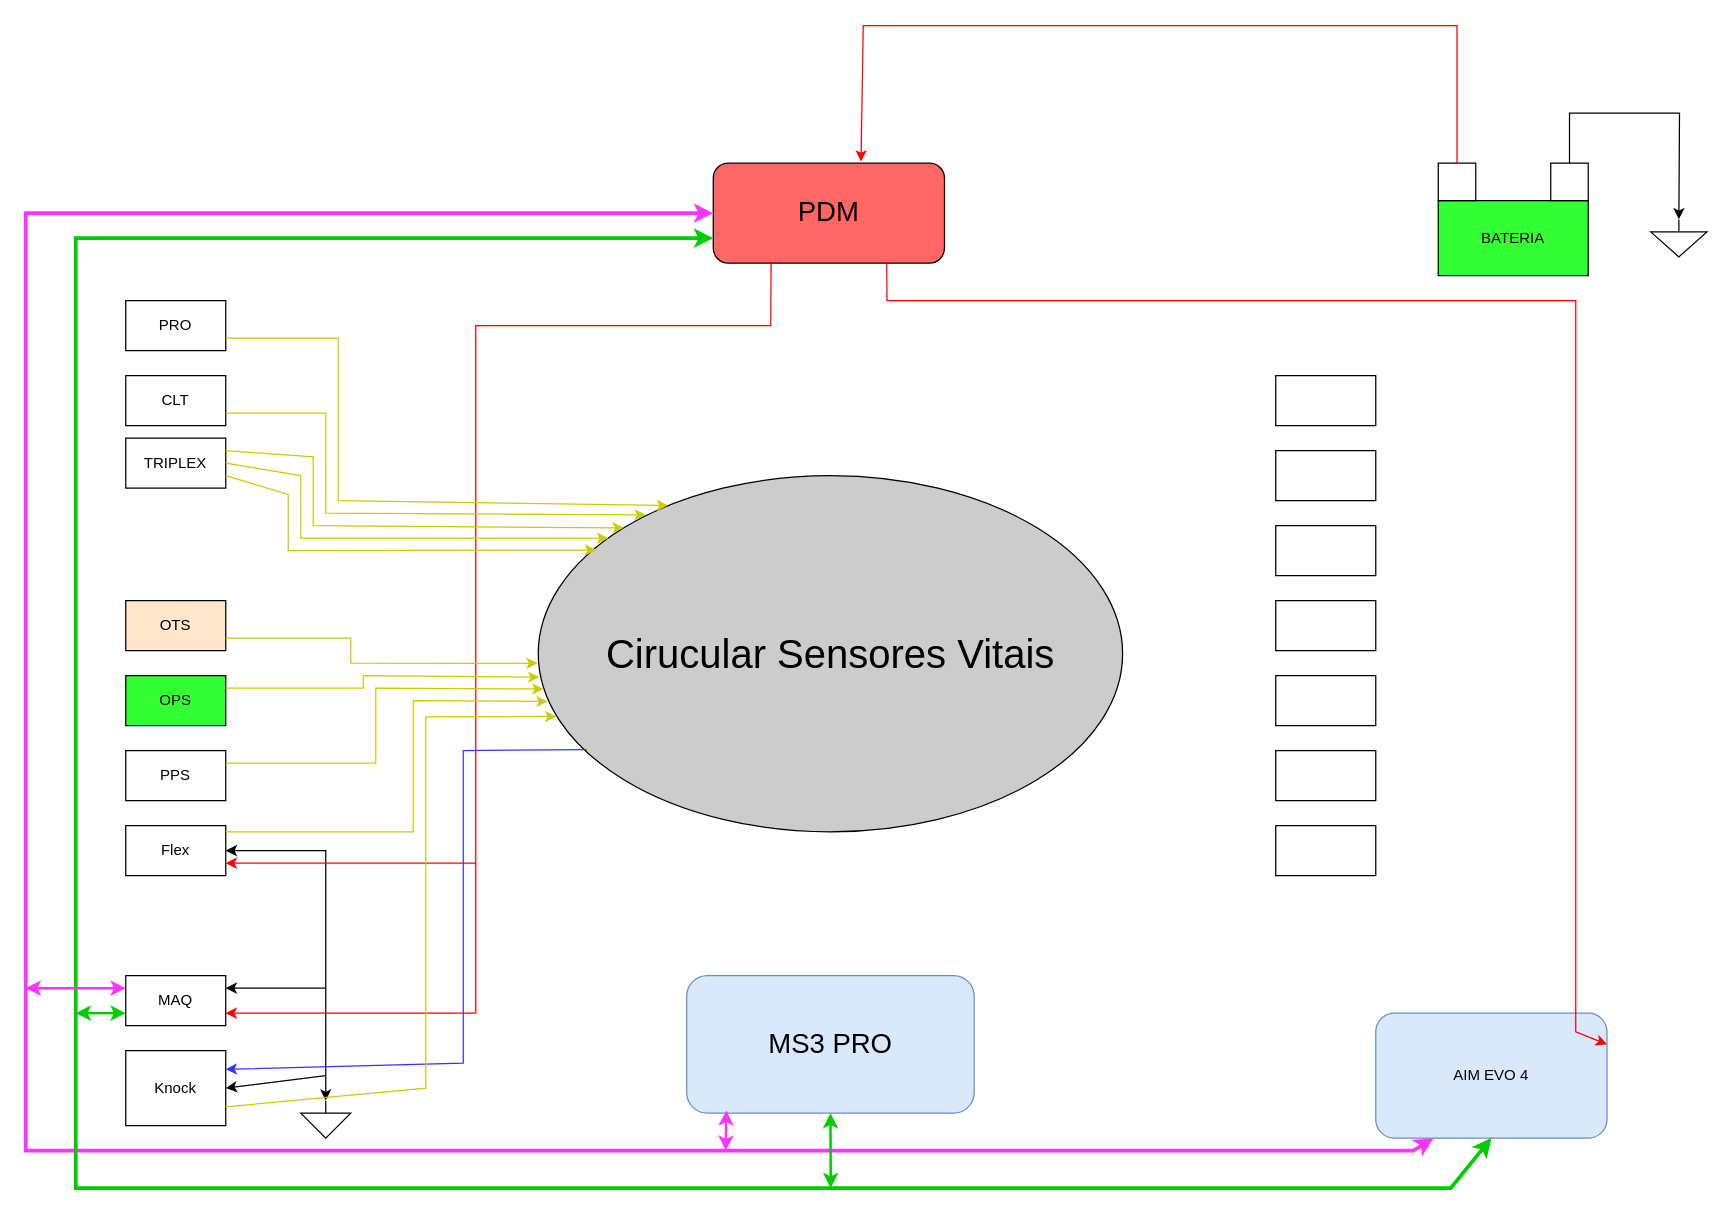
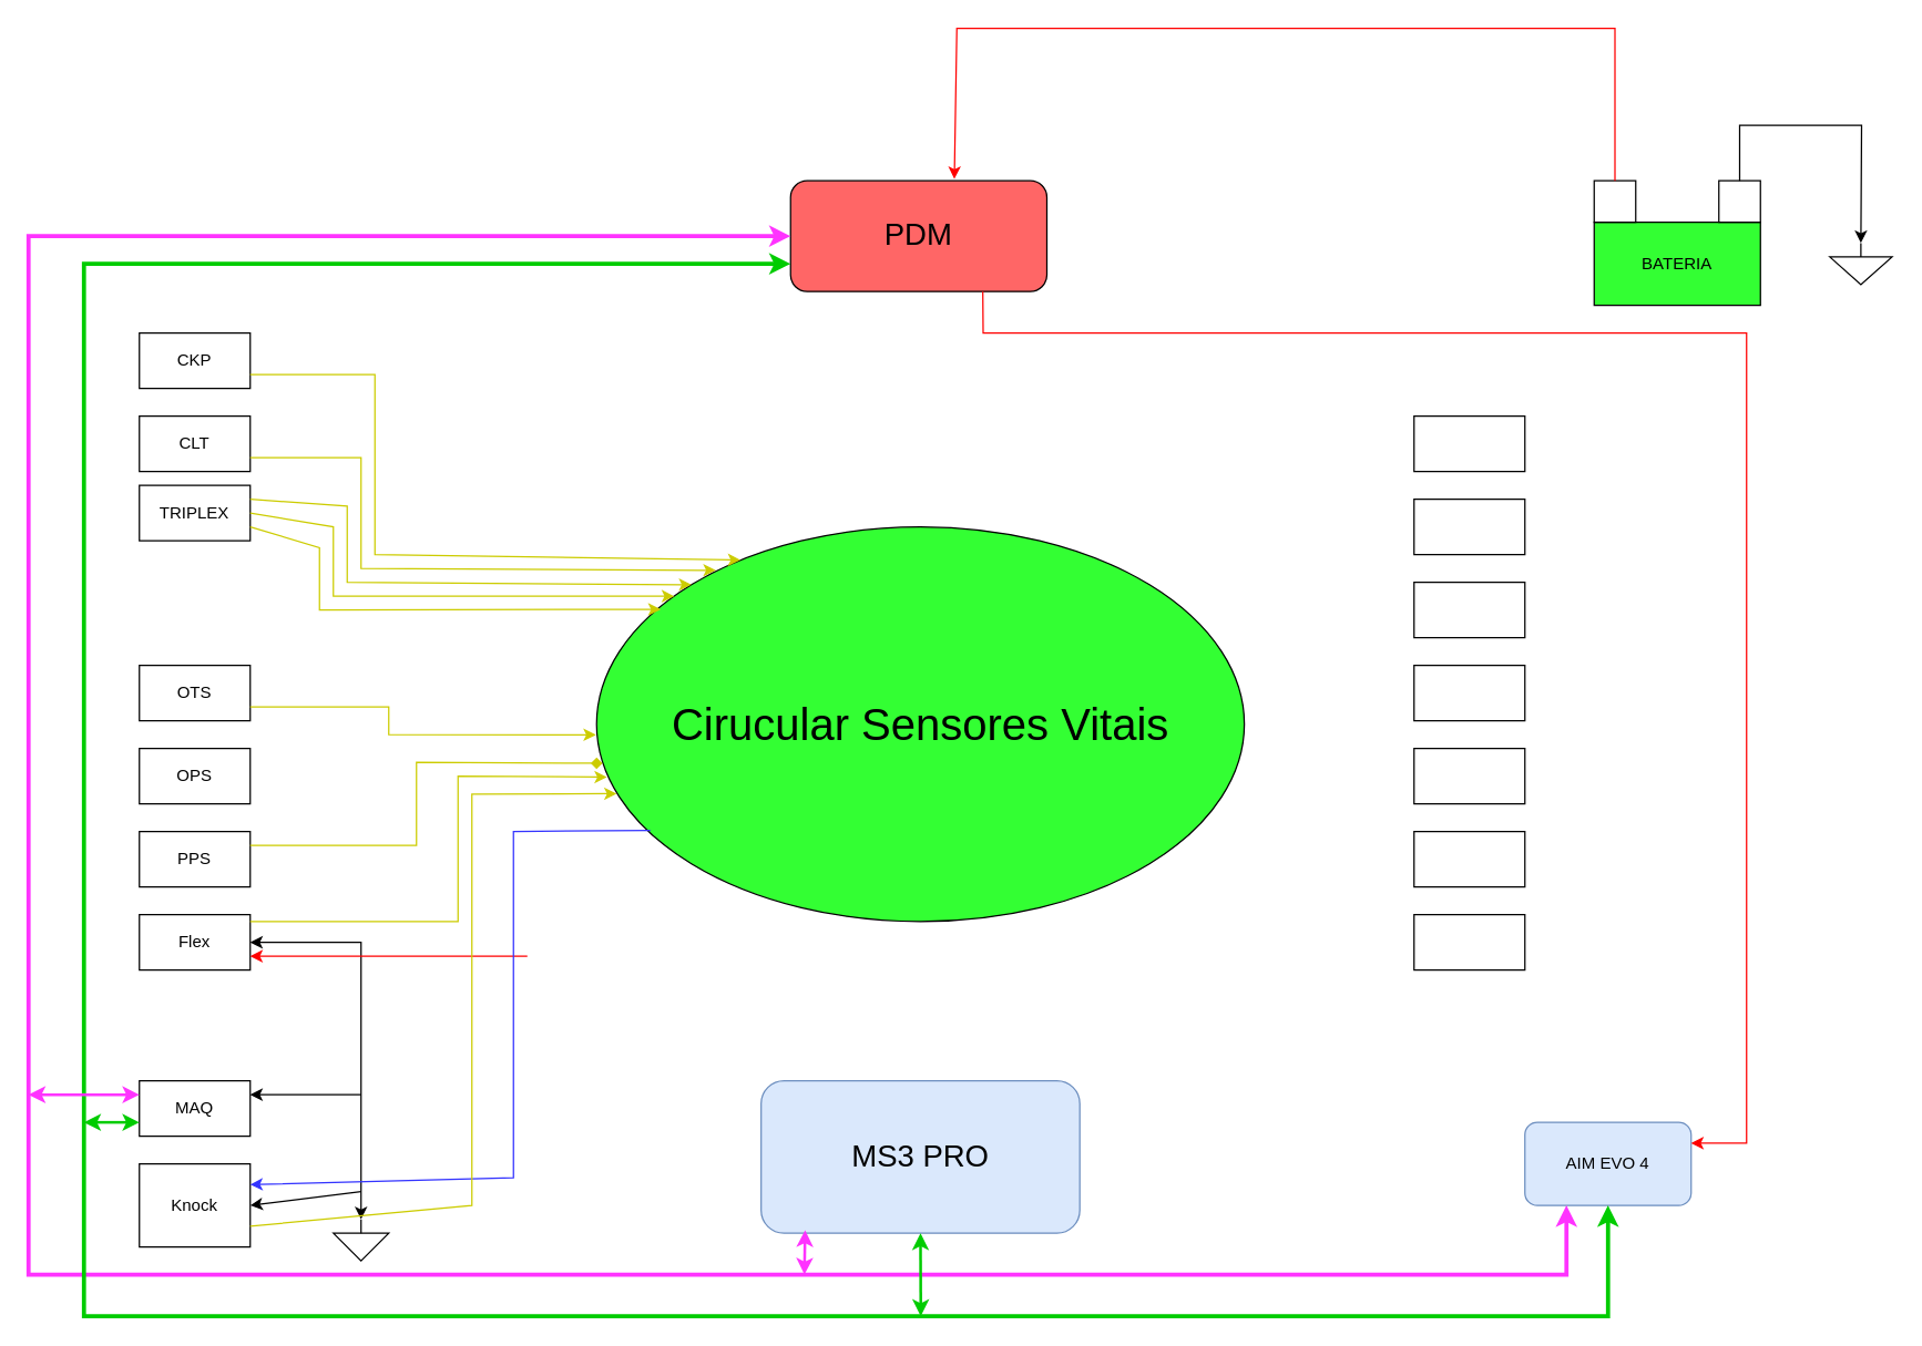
  <mxCell id="0" />
  <mxCell id="1" parent="0" />
  <mxCell id="2" value="BATERIA" style="rounded=0;whiteSpace=wrap;html=1;fillColor=#33FF33;" vertex="1" parent="1"><mxGeometry x="1150" y="160" width="120" height="60" as="geometry" /></mxCell>
  <mxCell id="3" value="" style="rounded=0;whiteSpace=wrap;html=1;" vertex="1" parent="1"><mxGeometry x="1150" y="130" width="30" height="30" as="geometry" /></mxCell>
  <mxCell id="4" value="" style="rounded=0;whiteSpace=wrap;html=1;" vertex="1" parent="1"><mxGeometry x="1240" y="130" width="30" height="30" as="geometry" /></mxCell>
  <mxCell id="5" value="" style="endArrow=classic;html=1;rounded=0;entryX=0.5;entryY=0;entryDx=0;entryDy=0;entryPerimeter=0;exitX=0.5;exitY=0;exitDx=0;exitDy=0;" edge="1" parent="1" source="4" target="6"><mxGeometry width="50" height="50" relative="1" as="geometry"><mxPoint x="1040" y="350" as="sourcePoint" /><mxPoint x="1090" y="300" as="targetPoint" /><Array as="points"><mxPoint x="1255" y="90" /><mxPoint x="1343" y="90" /></Array></mxGeometry></mxCell>
  <mxCell id="6" value="" style="pointerEvents=1;verticalLabelPosition=bottom;shadow=0;dashed=0;align=center;html=1;verticalAlign=top;shape=mxgraph.electrical.signal_sources.signal_ground;" vertex="1" parent="1"><mxGeometry x="1320" y="175" width="45" height="30" as="geometry" /></mxCell>
  <mxCell id="7" value="&lt;font style=&quot;font-size: 22px;&quot;&gt;PDM&lt;/font&gt;" style="rounded=1;whiteSpace=wrap;html=1;fillColor=#FF6666;" vertex="1" parent="1"><mxGeometry x="570" y="130" width="185" height="80" as="geometry" /></mxCell>
  <mxCell id="8" value="" style="endArrow=classic;html=1;rounded=0;exitX=0.5;exitY=0;exitDx=0;exitDy=0;entryX=0.639;entryY=-0.016;entryDx=0;entryDy=0;entryPerimeter=0;strokeColor=#FF0000;" edge="1" parent="1" source="3" target="7"><mxGeometry width="50" height="50" relative="1" as="geometry"><mxPoint x="880" y="220" as="sourcePoint" /><mxPoint x="930" y="170" as="targetPoint" /><Array as="points"><mxPoint x="1165" y="20" /><mxPoint x="690" y="20" /></Array></mxGeometry></mxCell>
- <mxCell id="9" value="AIM EVO 4" style="rounded=1;whiteSpace=wrap;html=1;fillColor=#dae8fc;strokeColor=#6c8ebf;" vertex="1" parent="1"><mxGeometry x="1100" y="810" width="185" height="100" as="geometry" /></mxCell>
+ <mxCell id="9" value="AIM EVO 4" style="rounded=1;whiteSpace=wrap;html=1;fillColor=#dae8fc;strokeColor=#6c8ebf;" vertex="1" parent="1"><mxGeometry x="1100" y="810" width="120" height="60" as="geometry" /></mxCell>
  <mxCell id="10" value="&lt;font style=&quot;font-size: 22px;&quot;&gt;MS3 PRO&lt;/font&gt;" style="rounded=1;whiteSpace=wrap;html=1;fillColor=#dae8fc;strokeColor=#6c8ebf;" vertex="1" parent="1"><mxGeometry x="548.75" y="780" width="230" height="110" as="geometry" /></mxCell>
- <mxCell id="11" value="&lt;font style=&quot;font-size: 32px;&quot;&gt;Cirucular Sensores Vitais&lt;/font&gt;" style="ellipse;whiteSpace=wrap;html=1;fillColor=#CCCCCC;" vertex="1" parent="1"><mxGeometry x="430" y="380" width="467.5" height="285" as="geometry" /></mxCell>
- <mxCell id="12" value="PRO" style="rounded=0;whiteSpace=wrap;html=1;" vertex="1" parent="1"><mxGeometry x="100" y="240" width="80" height="40" as="geometry" /></mxCell>
+ <mxCell id="11" value="&lt;font style=&quot;font-size: 32px;&quot;&gt;Cirucular Sensores Vitais&lt;/font&gt;" style="ellipse;whiteSpace=wrap;html=1;fillColor=#33ff33;" vertex="1" parent="1"><mxGeometry x="430" y="380" width="467.5" height="285" as="geometry" /></mxCell>
+ <mxCell id="12" value="CKP" style="rounded=0;whiteSpace=wrap;html=1;" vertex="1" parent="1"><mxGeometry x="100" y="240" width="80" height="40" as="geometry" /></mxCell>
  <mxCell id="13" value="CLT" style="rounded=0;whiteSpace=wrap;html=1;" vertex="1" parent="1"><mxGeometry x="100" y="300" width="80" height="40" as="geometry" /></mxCell>
  <mxCell id="14" value="TRIPLEX" style="rounded=0;whiteSpace=wrap;html=1;" vertex="1" parent="1"><mxGeometry x="100" y="350" width="80" height="40" as="geometry" /></mxCell>
- <mxCell id="15" value="OTS" style="rounded=0;whiteSpace=wrap;html=1;fillColor=#ffe6cc;" vertex="1" parent="1"><mxGeometry x="100" y="480" width="80" height="40" as="geometry" /></mxCell>
- <mxCell id="16" value="OPS" style="rounded=0;whiteSpace=wrap;html=1;fillColor=#33ff33;" vertex="1" parent="1"><mxGeometry x="100" y="540" width="80" height="40" as="geometry" /></mxCell>
+ <mxCell id="15" value="OTS" style="rounded=0;whiteSpace=wrap;html=1;" vertex="1" parent="1"><mxGeometry x="100" y="480" width="80" height="40" as="geometry" /></mxCell>
+ <mxCell id="16" value="OPS" style="rounded=0;whiteSpace=wrap;html=1;" vertex="1" parent="1"><mxGeometry x="100" y="540" width="80" height="40" as="geometry" /></mxCell>
  <mxCell id="17" value="PPS" style="rounded=0;whiteSpace=wrap;html=1;" vertex="1" parent="1"><mxGeometry x="100" y="600" width="80" height="40" as="geometry" /></mxCell>
  <mxCell id="18" value="Flex" style="rounded=0;whiteSpace=wrap;html=1;" vertex="1" parent="1"><mxGeometry x="100" y="660" width="80" height="40" as="geometry" /></mxCell>
  <mxCell id="19" value="MAQ" style="rounded=0;whiteSpace=wrap;html=1;" vertex="1" parent="1"><mxGeometry x="100" y="780" width="80" height="40" as="geometry" /></mxCell>
  <mxCell id="20" value="Knock" style="rounded=0;whiteSpace=wrap;html=1;" vertex="1" parent="1"><mxGeometry x="100" y="840" width="80" height="60" as="geometry" /></mxCell>
  <mxCell id="21" value="" style="rounded=0;whiteSpace=wrap;html=1;" vertex="1" parent="1"><mxGeometry x="1020" y="300" width="80" height="40" as="geometry" /></mxCell>
  <mxCell id="22" value="" style="rounded=0;whiteSpace=wrap;html=1;" vertex="1" parent="1"><mxGeometry x="1020" y="360" width="80" height="40" as="geometry" /></mxCell>
  <mxCell id="23" value="" style="rounded=0;whiteSpace=wrap;html=1;" vertex="1" parent="1"><mxGeometry x="1020" y="420" width="80" height="40" as="geometry" /></mxCell>
  <mxCell id="24" value="" style="rounded=0;whiteSpace=wrap;html=1;" vertex="1" parent="1"><mxGeometry x="1020" y="480" width="80" height="40" as="geometry" /></mxCell>
  <mxCell id="25" value="" style="rounded=0;whiteSpace=wrap;html=1;" vertex="1" parent="1"><mxGeometry x="1020" y="540" width="80" height="40" as="geometry" /></mxCell>
  <mxCell id="26" value="" style="rounded=0;whiteSpace=wrap;html=1;" vertex="1" parent="1"><mxGeometry x="1020" y="600" width="80" height="40" as="geometry" /></mxCell>
  <mxCell id="27" value="" style="rounded=0;whiteSpace=wrap;html=1;" vertex="1" parent="1"><mxGeometry x="1020" y="660" width="80" height="40" as="geometry" /></mxCell>
  <mxCell id="28" value="" style="endArrow=classic;html=1;rounded=0;entryX=1;entryY=0.25;entryDx=0;entryDy=0;exitX=0.75;exitY=1;exitDx=0;exitDy=0;strokeColor=#FF0000;" edge="1" parent="1" source="7" target="9"><mxGeometry width="50" height="50" relative="1" as="geometry"><mxPoint x="810" y="520" as="sourcePoint" /><mxPoint x="860" y="470" as="targetPoint" /><Array as="points"><mxPoint x="709" y="240" /><mxPoint x="1260" y="240" /><mxPoint x="1260" y="825" /></Array></mxGeometry></mxCell>
  <mxCell id="29" value="" style="endArrow=classic;startArrow=classic;html=1;rounded=0;exitX=0;exitY=0.5;exitDx=0;exitDy=0;entryX=0.25;entryY=1;entryDx=0;entryDy=0;strokeWidth=3;strokeColor=#FF33FF;" edge="1" parent="1" source="7" target="9"><mxGeometry width="50" height="50" relative="1" as="geometry"><mxPoint x="810" y="520" as="sourcePoint" /><mxPoint x="860" y="470" as="targetPoint" /><Array as="points"><mxPoint x="20" y="170" /><mxPoint x="20" y="920" /><mxPoint x="1130" y="920" /></Array></mxGeometry></mxCell>
  <mxCell id="30" value="" style="endArrow=classic;startArrow=classic;html=1;rounded=0;exitX=0;exitY=0.75;exitDx=0;exitDy=0;entryX=0.5;entryY=1;entryDx=0;entryDy=0;strokeColor=#00CC00;strokeWidth=3;" edge="1" parent="1" source="7" target="9"><mxGeometry width="50" height="50" relative="1" as="geometry"><mxPoint x="810" y="520" as="sourcePoint" /><mxPoint x="860" y="470" as="targetPoint" /><Array as="points"><mxPoint x="60" y="190" /><mxPoint x="60" y="950" /><mxPoint x="1160" y="950" /></Array></mxGeometry></mxCell>
  <mxCell id="31" value="" style="endArrow=classic;startArrow=classic;html=1;rounded=0;entryX=0.138;entryY=0.98;entryDx=0;entryDy=0;entryPerimeter=0;strokeWidth=2;strokeColor=#FF33FF;" edge="1" parent="1" target="10"><mxGeometry width="50" height="50" relative="1" as="geometry"><mxPoint x="580" y="920" as="sourcePoint" /><mxPoint x="790" y="720" as="targetPoint" /></mxGeometry></mxCell>
  <mxCell id="32" value="" style="endArrow=classic;startArrow=classic;html=1;rounded=0;exitX=0.5;exitY=1;exitDx=0;exitDy=0;strokeColor=#00CC00;strokeWidth=2;" edge="1" parent="1" source="10"><mxGeometry width="50" height="50" relative="1" as="geometry"><mxPoint x="740" y="770" as="sourcePoint" /><mxPoint x="664" y="950" as="targetPoint" /></mxGeometry></mxCell>
  <mxCell id="33" value="" style="endArrow=classic;startArrow=classic;html=1;rounded=0;strokeWidth=2;entryX=0;entryY=0.75;entryDx=0;entryDy=0;strokeColor=#00CC00;" edge="1" parent="1"><mxGeometry width="50" height="50" relative="1" as="geometry"><mxPoint x="60" y="810" as="sourcePoint" /><mxPoint x="100" y="810" as="targetPoint" /><Array as="points" /></mxGeometry></mxCell>
  <mxCell id="34" value="" style="endArrow=classic;startArrow=classic;html=1;rounded=0;entryX=0;entryY=0.25;entryDx=0;entryDy=0;strokeWidth=2;strokeColor=#FF33FF;" edge="1" parent="1"><mxGeometry width="50" height="50" relative="1" as="geometry"><mxPoint x="20" y="790" as="sourcePoint" /><mxPoint x="100" y="790" as="targetPoint" /><Array as="points" /></mxGeometry></mxCell>
  <mxCell id="35" value="" style="pointerEvents=1;verticalLabelPosition=bottom;shadow=0;dashed=0;align=center;html=1;verticalAlign=top;shape=mxgraph.electrical.signal_sources.signal_ground;" vertex="1" parent="1"><mxGeometry x="240" y="880" width="40" height="30" as="geometry" /></mxCell>
  <mxCell id="36" value="" style="endArrow=classic;startArrow=classic;html=1;rounded=0;exitX=1;exitY=0.5;exitDx=0;exitDy=0;entryX=0.5;entryY=0;entryDx=0;entryDy=0;entryPerimeter=0;" edge="1" parent="1" source="18" target="35"><mxGeometry width="50" height="50" relative="1" as="geometry"><mxPoint x="400" y="670" as="sourcePoint" /><mxPoint x="450" y="620" as="targetPoint" /><Array as="points"><mxPoint x="260" y="680" /></Array></mxGeometry></mxCell>
  <mxCell id="37" value="" style="endArrow=classic;html=1;rounded=0;entryX=1;entryY=0.5;entryDx=0;entryDy=0;" edge="1" parent="1" target="20"><mxGeometry width="50" height="50" relative="1" as="geometry"><mxPoint x="260" y="860" as="sourcePoint" /><mxPoint x="290" y="790" as="targetPoint" /></mxGeometry></mxCell>
  <mxCell id="38" value="" style="endArrow=classic;html=1;rounded=0;entryX=1;entryY=0.25;entryDx=0;entryDy=0;" edge="1" parent="1" target="19"><mxGeometry width="50" height="50" relative="1" as="geometry"><mxPoint x="260" y="790" as="sourcePoint" /><mxPoint x="270" y="750" as="targetPoint" /></mxGeometry></mxCell>
- <mxCell id="39" value="" style="endArrow=classic;html=1;rounded=0;exitX=0.25;exitY=1;exitDx=0;exitDy=0;entryX=1;entryY=0.75;entryDx=0;entryDy=0;strokeColor=#FF0000;" edge="1" parent="1" source="7" target="19"><mxGeometry width="50" height="50" relative="1" as="geometry"><mxPoint x="80" y="390" as="sourcePoint" /><mxPoint x="130" y="340" as="targetPoint" /><Array as="points"><mxPoint x="616" y="260" /><mxPoint x="380" y="260" /><mxPoint x="380" y="810" /></Array></mxGeometry></mxCell>
  <mxCell id="40" value="" style="endArrow=classic;html=1;rounded=0;entryX=1;entryY=0.75;entryDx=0;entryDy=0;strokeColor=#FF0000;" edge="1" parent="1"><mxGeometry width="50" height="50" relative="1" as="geometry"><mxPoint x="380" y="690" as="sourcePoint" /><mxPoint x="180" y="690" as="targetPoint" /></mxGeometry></mxCell>
  <mxCell id="41" value="" style="endArrow=classic;html=1;rounded=0;entryX=1;entryY=0.25;entryDx=0;entryDy=0;exitX=0.083;exitY=0.769;exitDx=0;exitDy=0;exitPerimeter=0;strokeColor=#3333FF;" edge="1" parent="1" source="11" target="20"><mxGeometry width="50" height="50" relative="1" as="geometry"><mxPoint x="460" y="600" as="sourcePoint" /><mxPoint x="400" y="720" as="targetPoint" /><Array as="points"><mxPoint x="370" y="600" /><mxPoint x="370" y="850" /></Array></mxGeometry></mxCell>
  <mxCell id="42" value="" style="endArrow=classic;html=1;rounded=0;exitX=1;exitY=0.75;exitDx=0;exitDy=0;entryX=0.031;entryY=0.676;entryDx=0;entryDy=0;entryPerimeter=0;strokeColor=#CCCC00;" edge="1" parent="1" source="20" target="11"><mxGeometry width="50" height="50" relative="1" as="geometry"><mxPoint x="350" y="770" as="sourcePoint" /><mxPoint x="400" y="720" as="targetPoint" /><Array as="points"><mxPoint y="870" x="340" /><mxPoint y="573" x="340" /></Array></mxGeometry></mxCell>
  <mxCell id="43" value="" style="endArrow=classic;html=1;rounded=0;exitX=1;exitY=0.75;exitDx=0;exitDy=0;strokeColor=#CCCC00;entryX=0.016;entryY=0.634;entryDx=0;entryDy=0;entryPerimeter=0;" edge="1" parent="1" target="11"><mxGeometry width="50" height="50" relative="1" as="geometry"><mxPoint x="180" y="665" as="sourcePoint" /><mxPoint x="430" y="539" as="targetPoint" /><Array as="points"><mxPoint x="330" y="665" /><mxPoint x="330" y="560" /></Array></mxGeometry></mxCell>
- <mxCell id="44" value="" style="endArrow=classic;html=1;rounded=0;exitX=1;exitY=0.25;exitDx=0;exitDy=0;entryX=0.009;entryY=0.599;entryDx=0;entryDy=0;entryPerimeter=0;strokeColor=#CCCC00;" edge="1" parent="1" source="17" target="11"><mxGeometry width="50" height="50" relative="1" as="geometry"><mxPoint x="320" y="730" as="sourcePoint" /><mxPoint x="370" y="680" as="targetPoint" /><Array as="points"><mxPoint x="300" y="610" /><mxPoint x="300" y="550" /></Array></mxGeometry></mxCell>
- <mxCell id="45" value="" style="endArrow=classic;html=1;rounded=0;exitX=1;exitY=0.25;exitDx=0;exitDy=0;entryX=0.002;entryY=0.566;entryDx=0;entryDy=0;entryPerimeter=0;strokeColor=#CCCC00;" edge="1" parent="1" source="16" target="11"><mxGeometry width="50" height="50" relative="1" as="geometry"><mxPoint x="280" y="670" as="sourcePoint" /><mxPoint x="330" y="620" as="targetPoint" /><Array as="points"><mxPoint x="290" y="550" /><mxPoint x="290" y="540" /></Array></mxGeometry></mxCell>
+ <mxCell id="44" value="" style="endArrow=diamond;html=1;rounded=0;exitX=1;exitY=0.25;exitDx=0;exitDy=0;entryX=0.009;entryY=0.599;entryDx=0;entryDy=0;entryPerimeter=0;strokeColor=#CCCC00;" edge="1" parent="1" source="17" target="11"><mxGeometry width="50" height="50" relative="1" as="geometry"><mxPoint x="320" y="730" as="sourcePoint" /><mxPoint x="370" y="680" as="targetPoint" /><Array as="points"><mxPoint x="300" y="610" /><mxPoint x="300" y="550" /></Array></mxGeometry></mxCell>
  <mxCell id="46" value="" style="endArrow=classic;html=1;rounded=0;entryX=-0.001;entryY=0.527;entryDx=0;entryDy=0;entryPerimeter=0;exitX=1;exitY=0.75;exitDx=0;exitDy=0;strokeColor=#CCCC00;" edge="1" parent="1" source="15" target="11"><mxGeometry width="50" height="50" relative="1" as="geometry"><mxPoint x="280" y="670" as="sourcePoint" /><mxPoint x="330" y="620" as="targetPoint" /><Array as="points"><mxPoint x="280" y="510" /><mxPoint x="280" y="530" /></Array></mxGeometry></mxCell>
  <mxCell id="47" value="" style="endArrow=classic;html=1;rounded=0;exitX=1;exitY=0.75;exitDx=0;exitDy=0;entryX=0.099;entryY=0.209;entryDx=0;entryDy=0;entryPerimeter=0;strokeColor=#CCCC00;" edge="1" parent="1" source="14" target="11"><mxGeometry width="50" height="50" relative="1" as="geometry"><mxPoint x="280" y="510" as="sourcePoint" /><mxPoint x="330" y="460" as="targetPoint" /><Array as="points"><mxPoint x="230" y="395" /><mxPoint x="230" y="440" /></Array></mxGeometry></mxCell>
  <mxCell id="48" value="" style="endArrow=classic;html=1;rounded=0;exitX=1;exitY=0.5;exitDx=0;exitDy=0;entryX=0.099;entryY=0.209;entryDx=0;entryDy=0;entryPerimeter=0;strokeColor=#CCCC00;" edge="1" parent="1" source="14"><mxGeometry width="50" height="50" relative="1" as="geometry"><mxPoint x="190" y="380" as="sourcePoint" /><mxPoint x="486" y="430" as="targetPoint" /><Array as="points"><mxPoint x="240" y="380" /><mxPoint x="240" y="430" /></Array></mxGeometry></mxCell>
  <mxCell id="49" value="" style="endArrow=classic;html=1;rounded=0;exitX=1;exitY=0.25;exitDx=0;exitDy=0;entryX=0;entryY=0;entryDx=0;entryDy=0;strokeColor=#CCCC00;" edge="1" parent="1" source="14" target="11"><mxGeometry width="50" height="50" relative="1" as="geometry"><mxPoint x="200" y="370" as="sourcePoint" /><mxPoint x="496" y="420" as="targetPoint" /><Array as="points"><mxPoint x="250" y="365" /><mxPoint x="250" y="420" /></Array></mxGeometry></mxCell>
  <mxCell id="50" value="" style="endArrow=classic;html=1;rounded=0;exitX=1;exitY=0.75;exitDx=0;exitDy=0;entryX=0.184;entryY=0.11;entryDx=0;entryDy=0;entryPerimeter=0;strokeColor=#CCCC00;" edge="1" parent="1" source="13" target="11"><mxGeometry width="50" height="50" relative="1" as="geometry"><mxPoint x="280" y="460" as="sourcePoint" /><mxPoint x="330" y="410" as="targetPoint" /><Array as="points"><mxPoint x="260" y="330" /><mxPoint x="260" y="410" /></Array></mxGeometry></mxCell>
  <mxCell id="51" value="" style="endArrow=classic;html=1;rounded=0;exitX=1;exitY=0.75;exitDx=0;exitDy=0;entryX=0.222;entryY=0.084;entryDx=0;entryDy=0;entryPerimeter=0;strokeColor=#CCCC00;" edge="1" parent="1" source="12" target="11"><mxGeometry width="50" height="50" relative="1" as="geometry"><mxPoint x="280" y="460" as="sourcePoint" /><mxPoint x="330" y="410" as="targetPoint" /><Array as="points"><mxPoint x="270" y="270" /><mxPoint x="270" y="400" /></Array></mxGeometry></mxCell>
